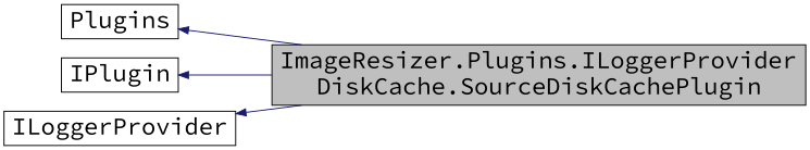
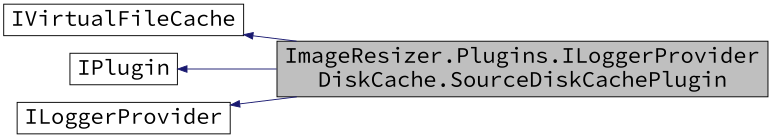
  digraph {
    fontname="Source Code Pro"
    rankdir=LR
    node [color=black fillcolor=white fontname="Source Code Pro" fontsize=24 shape=record style=filled]
    edge [color=midnightblue dir=back fontname="Source Code Pro" fontsize=24 labelfontname=Helvetica labelfontsize=24 style=solid]
    n1 [fillcolor=grey75 fontcolor=black height=0.2 label="ImageResizer.Plugins.ILoggerProvider\lDiskCache.SourceDiskCachePlugin" width=0.4]
-   n2 [height=0.2 label=Plugins width=0.4]
+   n2 [height=0.2 label=IVirtualFileCache width=0.4]
    n3 [height=0.2 label=IPlugin width=0.4]
    n4 [height=0.2 label=ILoggerProvider width=0.4]
    n2 -> n1
    n3 -> n1
    n4 -> n1
  }
